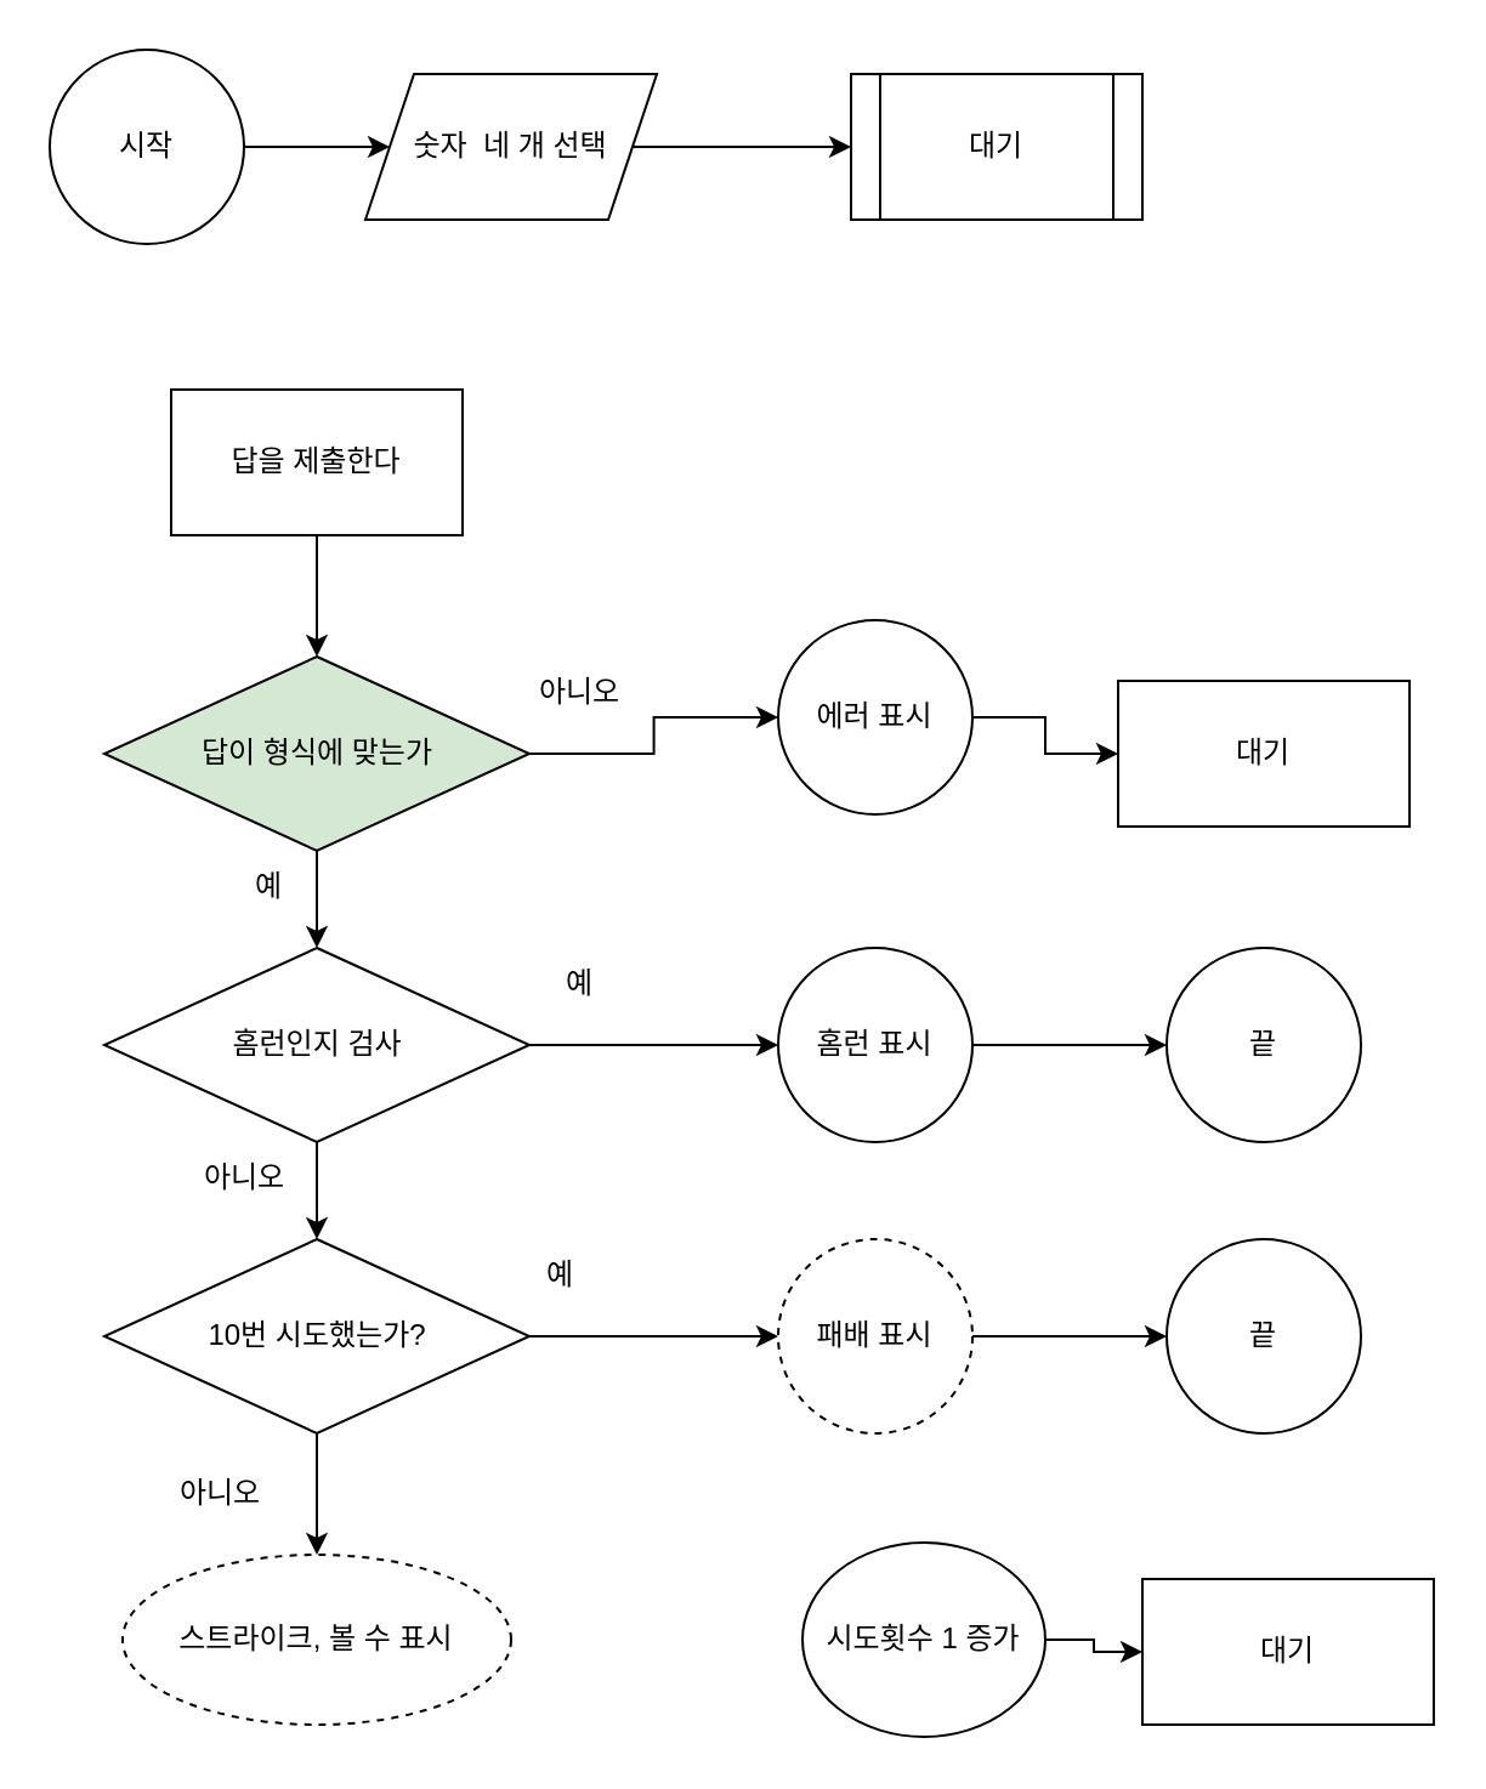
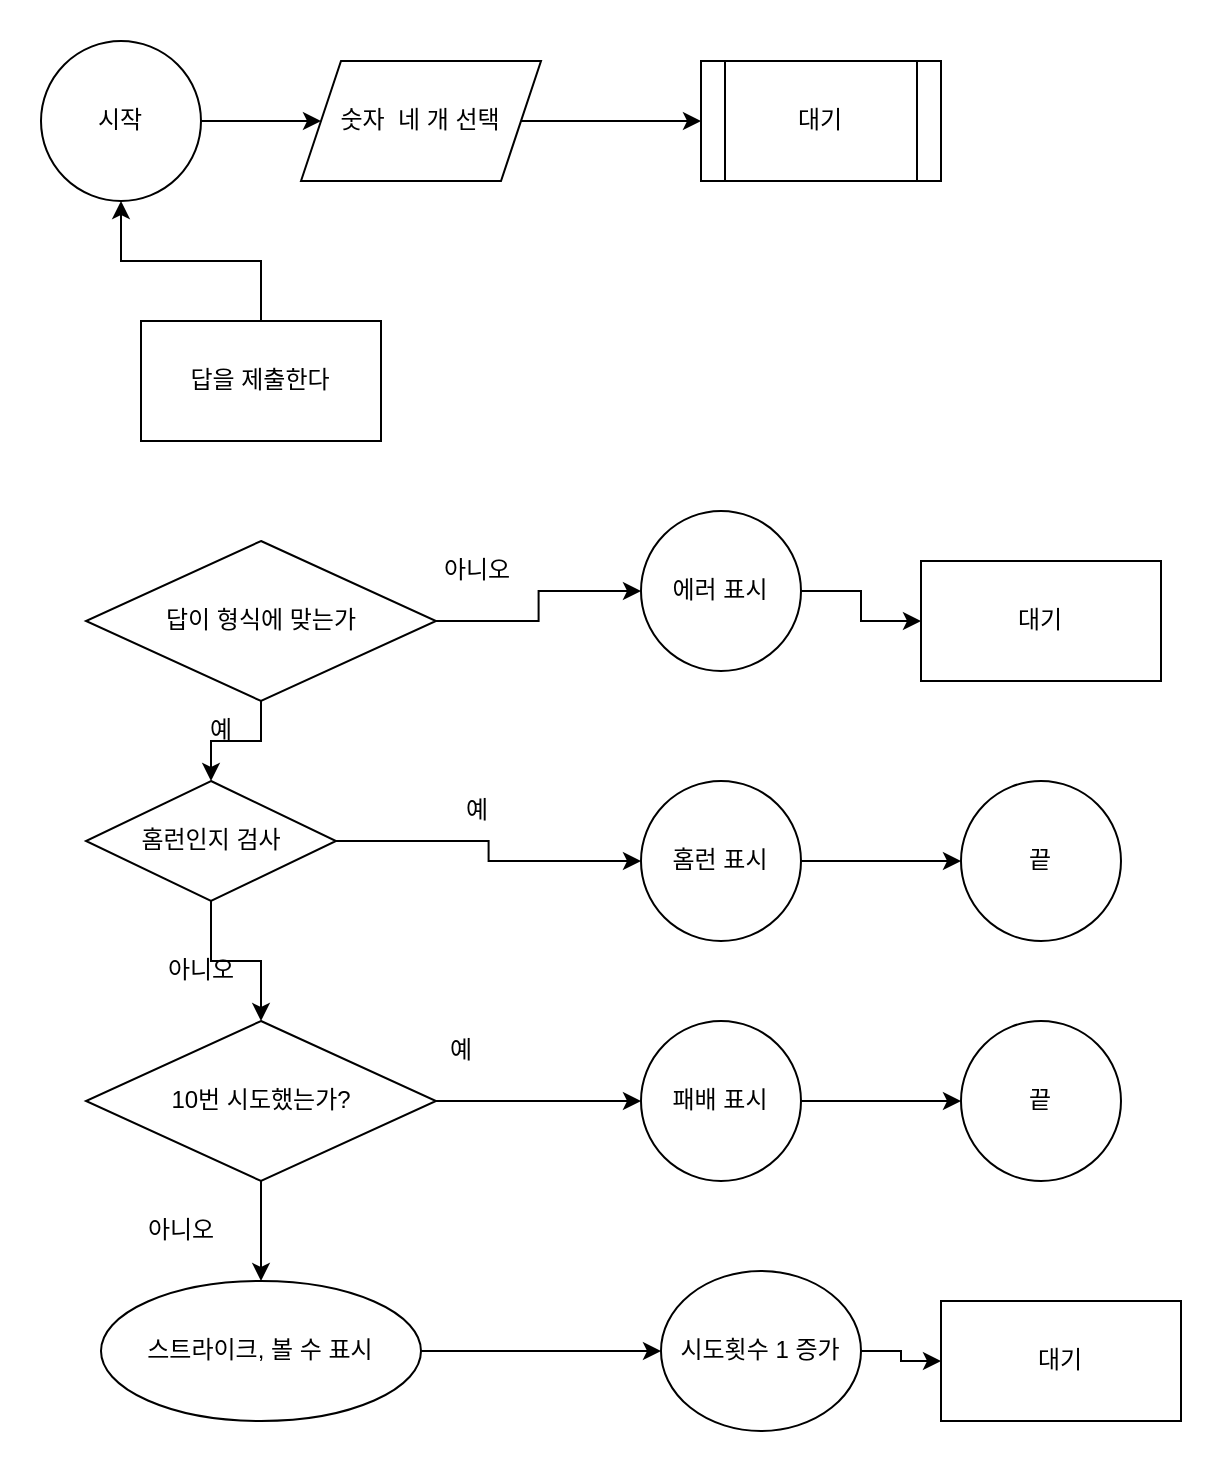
  <mxCell id="0" />
  <mxCell id="1" parent="0" />
  <mxCell id="2" value="" style="edgeStyle=orthogonalEdgeStyle;rounded=0;orthogonalLoop=1;jettySize=auto;html=1;" edge="1" parent="1" source="3" target="5"><mxGeometry relative="1" as="geometry" /></mxCell>
  <mxCell id="3" value="시작" style="ellipse;whiteSpace=wrap;html=1;aspect=fixed;" vertex="1" parent="1"><mxGeometry x="20" y="20" width="80" height="80" as="geometry" /></mxCell>
  <mxCell id="4" value="" style="edgeStyle=orthogonalEdgeStyle;rounded=0;orthogonalLoop=1;jettySize=auto;html=1;" edge="1" parent="1" source="5" target="6"><mxGeometry relative="1" as="geometry" /></mxCell>
  <mxCell id="5" value="숫자&amp;nbsp; 네 개 선택" style="shape=parallelogram;perimeter=parallelogramPerimeter;whiteSpace=wrap;html=1;fixedSize=1;" vertex="1" parent="1"><mxGeometry x="150" y="30" width="120" height="60" as="geometry" /></mxCell>
  <mxCell id="6" value="대기" style="shape=process;whiteSpace=wrap;html=1;backgroundOutline=1;" vertex="1" parent="1"><mxGeometry x="350" y="30" width="120" height="60" as="geometry" /></mxCell>
- <mxCell id="7" value="" style="edgeStyle=orthogonalEdgeStyle;rounded=0;orthogonalLoop=1;jettySize=auto;html=1;" edge="1" parent="1" source="8" target="11"><mxGeometry relative="1" as="geometry" /></mxCell>
+ <mxCell id="7" value="" style="edgeStyle=orthogonalEdgeStyle;rounded=0;orthogonalLoop=1;jettySize=auto;html=1;" edge="1" parent="1" source="8" target="3"><mxGeometry relative="1" as="geometry" /></mxCell>
  <mxCell id="8" value="답을 제출한다" style="rounded=0;whiteSpace=wrap;html=1;" vertex="1" parent="1"><mxGeometry x="70" y="160" width="120" height="60" as="geometry" /></mxCell>
  <mxCell id="9" value="" style="edgeStyle=orthogonalEdgeStyle;rounded=0;orthogonalLoop=1;jettySize=auto;html=1;" edge="1" parent="1" source="11" target="14"><mxGeometry relative="1" as="geometry" /></mxCell>
  <mxCell id="10" value="" style="edgeStyle=orthogonalEdgeStyle;rounded=0;orthogonalLoop=1;jettySize=auto;html=1;" edge="1" parent="1" source="11" target="19"><mxGeometry relative="1" as="geometry" /></mxCell>
- <mxCell id="11" value="답이 형식에 맞는가" style="rhombus;whiteSpace=wrap;html=1;rounded=0;fillColor=#d5e8d4;" vertex="1" parent="1"><mxGeometry x="42.5" y="270" width="175" height="80" as="geometry" /></mxCell>
+ <mxCell id="11" value="답이 형식에 맞는가" style="rhombus;whiteSpace=wrap;html=1;rounded=0;" vertex="1" parent="1"><mxGeometry x="42.5" y="270" width="175" height="80" as="geometry" /></mxCell>
  <mxCell id="12" value="" style="edgeStyle=orthogonalEdgeStyle;rounded=0;orthogonalLoop=1;jettySize=auto;html=1;" edge="1" parent="1" source="14" target="17"><mxGeometry relative="1" as="geometry" /></mxCell>
  <mxCell id="13" value="" style="edgeStyle=orthogonalEdgeStyle;rounded=0;orthogonalLoop=1;jettySize=auto;html=1;" edge="1" parent="1" source="14" target="30"><mxGeometry relative="1" as="geometry" /></mxCell>
- <mxCell id="14" value="홈런인지 검사" style="rhombus;whiteSpace=wrap;html=1;rounded=0;" vertex="1" parent="1"><mxGeometry x="42.5" y="390" width="175" height="80" as="geometry" /></mxCell>
+ <mxCell id="14" value="홈런인지 검사" style="rhombus;whiteSpace=wrap;html=1;rounded=0;" vertex="1" parent="1"><mxGeometry x="42.5" y="390" width="125" height="60" as="geometry" /></mxCell>
  <mxCell id="15" value="" style="edgeStyle=orthogonalEdgeStyle;rounded=0;orthogonalLoop=1;jettySize=auto;html=1;" edge="1" parent="1" source="17" target="28"><mxGeometry relative="1" as="geometry" /></mxCell>
  <mxCell id="16" value="" style="edgeStyle=orthogonalEdgeStyle;rounded=0;orthogonalLoop=1;jettySize=auto;html=1;" edge="1" parent="1" source="17" target="32"><mxGeometry relative="1" as="geometry" /></mxCell>
  <mxCell id="17" value="10번 시도했는가?" style="rhombus;whiteSpace=wrap;html=1;rounded=0;" vertex="1" parent="1"><mxGeometry x="42.5" y="510" width="175" height="80" as="geometry" /></mxCell>
  <mxCell id="18" value="" style="edgeStyle=orthogonalEdgeStyle;rounded=0;orthogonalLoop=1;jettySize=auto;html=1;" edge="1" parent="1" source="19" target="20"><mxGeometry relative="1" as="geometry" /></mxCell>
  <mxCell id="19" value="에러 표시" style="ellipse;whiteSpace=wrap;html=1;rounded=0;" vertex="1" parent="1"><mxGeometry x="320" y="255" width="80" height="80" as="geometry" /></mxCell>
  <mxCell id="20" value="대기" style="whiteSpace=wrap;html=1;rounded=0;" vertex="1" parent="1"><mxGeometry x="460" y="280" width="120" height="60" as="geometry" /></mxCell>
  <mxCell id="21" value="예" style="text;html=1;align=center;verticalAlign=middle;resizable=0;points=[];autosize=1;strokeColor=none;fillColor=none;" vertex="1" parent="1"><mxGeometry x="90" y="350" width="40" height="30" as="geometry" /></mxCell>
  <mxCell id="22" value="예" style="text;html=1;align=center;verticalAlign=middle;resizable=0;points=[];autosize=1;strokeColor=none;fillColor=none;" vertex="1" parent="1"><mxGeometry x="217.5" y="390" width="40" height="30" as="geometry" /></mxCell>
  <mxCell id="23" value="예" style="text;html=1;align=center;verticalAlign=middle;resizable=0;points=[];autosize=1;strokeColor=none;fillColor=none;" vertex="1" parent="1"><mxGeometry x="210" y="510" width="40" height="30" as="geometry" /></mxCell>
  <mxCell id="24" value="아니오" style="text;html=1;align=center;verticalAlign=middle;resizable=0;points=[];autosize=1;strokeColor=none;fillColor=none;" vertex="1" parent="1"><mxGeometry x="70" y="470" width="60" height="30" as="geometry" /></mxCell>
  <mxCell id="25" value="아니오" style="text;html=1;align=center;verticalAlign=middle;resizable=0;points=[];autosize=1;strokeColor=none;fillColor=none;" vertex="1" parent="1"><mxGeometry x="207.5" y="270" width="60" height="30" as="geometry" /></mxCell>
  <mxCell id="26" value="아니오" style="text;html=1;align=center;verticalAlign=middle;resizable=0;points=[];autosize=1;strokeColor=none;fillColor=none;" vertex="1" parent="1"><mxGeometry x="60" y="600" width="60" height="30" as="geometry" /></mxCell>
- <mxCell id="28" value="스트라이크, 볼 수 표시" style="ellipse;whiteSpace=wrap;html=1;rounded=0;dashed=1;" vertex="1" parent="1"><mxGeometry x="50" y="640" width="160" height="70" as="geometry" /></mxCell>
+ <mxCell id="27" value="" style="edgeStyle=orthogonalEdgeStyle;rounded=0;orthogonalLoop=1;jettySize=auto;html=1;" edge="1" parent="1" source="28" target="36"><mxGeometry relative="1" as="geometry" /></mxCell>
+ <mxCell id="28" value="스트라이크, 볼 수 표시" style="ellipse;whiteSpace=wrap;html=1;rounded=0;" vertex="1" parent="1"><mxGeometry x="50" y="640" width="160" height="70" as="geometry" /></mxCell>
  <mxCell id="29" value="" style="edgeStyle=orthogonalEdgeStyle;rounded=0;orthogonalLoop=1;jettySize=auto;html=1;entryX=0;entryY=0.5;entryDx=0;entryDy=0;" edge="1" parent="1" source="30" target="33"><mxGeometry relative="1" as="geometry"><mxPoint x="460" y="430" as="targetPoint" /></mxGeometry></mxCell>
  <mxCell id="30" value="홈런 표시" style="ellipse;whiteSpace=wrap;html=1;rounded=0;" vertex="1" parent="1"><mxGeometry x="320" y="390" width="80" height="80" as="geometry" /></mxCell>
  <mxCell id="31" value="" style="edgeStyle=orthogonalEdgeStyle;rounded=0;orthogonalLoop=1;jettySize=auto;html=1;" edge="1" parent="1" source="32" target="34"><mxGeometry relative="1" as="geometry" /></mxCell>
- <mxCell id="32" value="패배 표시" style="ellipse;whiteSpace=wrap;html=1;rounded=0;dashed=1;" vertex="1" parent="1"><mxGeometry x="320" y="510" width="80" height="80" as="geometry" /></mxCell>
+ <mxCell id="32" value="패배 표시" style="ellipse;whiteSpace=wrap;html=1;rounded=0;" vertex="1" parent="1"><mxGeometry x="320" y="510" width="80" height="80" as="geometry" /></mxCell>
  <mxCell id="33" value="끝" style="ellipse;whiteSpace=wrap;html=1;rounded=0;" vertex="1" parent="1"><mxGeometry x="480" y="390" width="80" height="80" as="geometry" /></mxCell>
  <mxCell id="34" value="끝" style="ellipse;whiteSpace=wrap;html=1;rounded=0;" vertex="1" parent="1"><mxGeometry x="480" y="510" width="80" height="80" as="geometry" /></mxCell>
  <mxCell id="35" value="" style="edgeStyle=orthogonalEdgeStyle;rounded=0;orthogonalLoop=1;jettySize=auto;html=1;" edge="1" parent="1" source="36" target="37"><mxGeometry relative="1" as="geometry" /></mxCell>
  <mxCell id="36" value="시도횟수 1 증가" style="ellipse;whiteSpace=wrap;html=1;rounded=0;" vertex="1" parent="1"><mxGeometry x="330" y="635" width="100" height="80" as="geometry" /></mxCell>
  <mxCell id="37" value="대기" style="whiteSpace=wrap;html=1;rounded=0;" vertex="1" parent="1"><mxGeometry x="470" y="650" width="120" height="60" as="geometry" /></mxCell>
